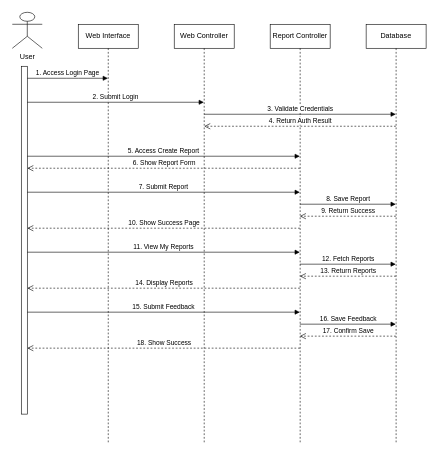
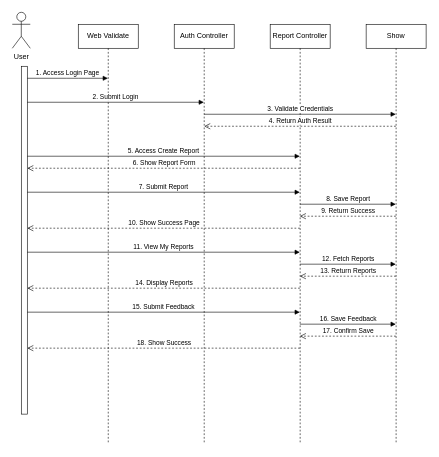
  <mxCell id="0" />
  <mxCell id="1" parent="0" />
- <mxCell id="2" value="User" style="shape=umlActor;verticalLabelPosition=bottom;verticalAlign=top;html=1;" vertex="1" parent="1"><mxGeometry x="20" y="20" width="50" height="60" as="geometry" /></mxCell>
- <mxCell id="3" value="Web Interface" style="shape=umlLifeline;perimeter=lifelinePerimeter;whiteSpace=wrap;html=1;container=1;collapsible=0;recursiveResize=0;outlineConnect=0;" vertex="1" parent="1"><mxGeometry x="130" y="40" width="100" height="700" as="geometry" /></mxCell>
- <mxCell id="4" value="Web Controller" style="shape=umlLifeline;perimeter=lifelinePerimeter;whiteSpace=wrap;html=1;container=1;collapsible=0;recursiveResize=0;outlineConnect=0;" vertex="1" parent="1"><mxGeometry x="290" y="40" width="100" height="700" as="geometry" /></mxCell>
+ <mxCell id="2" value="User" style="shape=umlActor;verticalLabelPosition=bottom;verticalAlign=top;html=1;" vertex="1" parent="1"><mxGeometry x="20" y="20" width="30" height="60" as="geometry" /></mxCell>
+ <mxCell id="3" value="Web Validate" style="shape=umlLifeline;perimeter=lifelinePerimeter;whiteSpace=wrap;html=1;container=1;collapsible=0;recursiveResize=0;outlineConnect=0;" vertex="1" parent="1"><mxGeometry x="130" y="40" width="100" height="700" as="geometry" /></mxCell>
+ <mxCell id="4" value="Auth Controller" style="shape=umlLifeline;perimeter=lifelinePerimeter;whiteSpace=wrap;html=1;container=1;collapsible=0;recursiveResize=0;outlineConnect=0;" vertex="1" parent="1"><mxGeometry x="290" y="40" width="100" height="700" as="geometry" /></mxCell>
  <mxCell id="5" value="Report Controller" style="shape=umlLifeline;perimeter=lifelinePerimeter;whiteSpace=wrap;html=1;container=1;collapsible=0;recursiveResize=0;outlineConnect=0;" vertex="1" parent="1"><mxGeometry x="450" y="40" width="100" height="700" as="geometry" /></mxCell>
- <mxCell id="6" value="Database" style="shape=umlLifeline;perimeter=lifelinePerimeter;whiteSpace=wrap;html=1;container=1;collapsible=0;recursiveResize=0;outlineConnect=0;" vertex="1" parent="1"><mxGeometry x="610" y="40" width="100" height="700" as="geometry" /></mxCell>
+ <mxCell id="6" value="Show" style="shape=umlLifeline;perimeter=lifelinePerimeter;whiteSpace=wrap;html=1;container=1;collapsible=0;recursiveResize=0;outlineConnect=0;" vertex="1" parent="1"><mxGeometry x="610" y="40" width="100" height="700" as="geometry" /></mxCell>
  <mxCell id="7" value="" style="html=1;points=[];perimeter=orthogonalPerimeter;" vertex="1" parent="1"><mxGeometry x="35" y="110" width="10" height="580" as="geometry" /></mxCell>
  <mxCell id="8" value="1. Access Login Page" style="html=1;verticalAlign=bottom;endArrow=block;" edge="1" parent="1" source="7" target="3"><mxGeometry relative="1" as="geometry"><mxPoint x="45" y="130" as="sourcePoint" /><mxPoint x="175" y="130" as="targetPoint" /><Array as="points"><mxPoint x="120" y="130" /></Array></mxGeometry></mxCell>
  <mxCell id="9" value="2. Submit Login" style="html=1;verticalAlign=bottom;endArrow=block;" edge="1" parent="1"><mxGeometry relative="1" as="geometry"><mxPoint x="45" y="170" as="sourcePoint" /><mxPoint x="339.5" y="170" as="targetPoint" /></mxGeometry></mxCell>
  <mxCell id="10" value="3. Validate Credentials" style="html=1;verticalAlign=bottom;endArrow=block;" edge="1" parent="1"><mxGeometry relative="1" as="geometry"><mxPoint x="340" y="190" as="sourcePoint" /><mxPoint x="659.5" y="190" as="targetPoint" /></mxGeometry></mxCell>
  <mxCell id="11" value="4. Return Auth Result" style="html=1;verticalAlign=bottom;endArrow=open;dashed=1;endSize=8;" edge="1" parent="1"><mxGeometry relative="1" as="geometry"><mxPoint x="659.5" y="210" as="sourcePoint" /><mxPoint x="340" y="210" as="targetPoint" /></mxGeometry></mxCell>
  <mxCell id="12" value="5. Access Create Report" style="html=1;verticalAlign=bottom;endArrow=block;" edge="1" parent="1"><mxGeometry relative="1" as="geometry"><mxPoint x="45" y="260" as="sourcePoint" /><mxPoint x="499.5" y="260" as="targetPoint" /></mxGeometry></mxCell>
  <mxCell id="13" value="6. Show Report Form" style="html=1;verticalAlign=bottom;endArrow=open;dashed=1;endSize=8;" edge="1" parent="1"><mxGeometry relative="1" as="geometry"><mxPoint x="499.5" y="280" as="sourcePoint" /><mxPoint x="45" y="280" as="targetPoint" /></mxGeometry></mxCell>
  <mxCell id="14" value="7. Submit Report" style="html=1;verticalAlign=bottom;endArrow=block;" edge="1" parent="1"><mxGeometry relative="1" as="geometry"><mxPoint x="45" y="320" as="sourcePoint" /><mxPoint x="499.5" y="320" as="targetPoint" /></mxGeometry></mxCell>
  <mxCell id="15" value="8. Save Report" style="html=1;verticalAlign=bottom;endArrow=block;" edge="1" parent="1"><mxGeometry relative="1" as="geometry"><mxPoint x="499.5" y="340" as="sourcePoint" /><mxPoint x="659.5" y="340" as="targetPoint" /></mxGeometry></mxCell>
  <mxCell id="16" value="9. Return Success" style="html=1;verticalAlign=bottom;endArrow=open;dashed=1;endSize=8;" edge="1" parent="1"><mxGeometry relative="1" as="geometry"><mxPoint x="659.5" y="360" as="sourcePoint" /><mxPoint x="499.5" y="360" as="targetPoint" /></mxGeometry></mxCell>
  <mxCell id="17" value="10. Show Success Page" style="html=1;verticalAlign=bottom;endArrow=open;dashed=1;endSize=8;" edge="1" parent="1"><mxGeometry relative="1" as="geometry"><mxPoint x="499.5" y="380" as="sourcePoint" /><mxPoint x="45" y="380" as="targetPoint" /></mxGeometry></mxCell>
  <mxCell id="18" value="11. View My Reports" style="html=1;verticalAlign=bottom;endArrow=block;" edge="1" parent="1"><mxGeometry relative="1" as="geometry"><mxPoint x="45" y="420" as="sourcePoint" /><mxPoint x="499.5" y="420" as="targetPoint" /></mxGeometry></mxCell>
  <mxCell id="19" value="12. Fetch Reports" style="html=1;verticalAlign=bottom;endArrow=block;" edge="1" parent="1"><mxGeometry relative="1" as="geometry"><mxPoint x="499.5" y="440" as="sourcePoint" /><mxPoint x="659.5" y="440" as="targetPoint" /></mxGeometry></mxCell>
  <mxCell id="20" value="13. Return Reports" style="html=1;verticalAlign=bottom;endArrow=open;dashed=1;endSize=8;" edge="1" parent="1"><mxGeometry relative="1" as="geometry"><mxPoint x="659.5" y="460" as="sourcePoint" /><mxPoint x="499.5" y="460" as="targetPoint" /></mxGeometry></mxCell>
  <mxCell id="21" value="14. Display Reports" style="html=1;verticalAlign=bottom;endArrow=open;dashed=1;endSize=8;" edge="1" parent="1"><mxGeometry relative="1" as="geometry"><mxPoint x="499.5" y="480" as="sourcePoint" /><mxPoint x="45" y="480" as="targetPoint" /></mxGeometry></mxCell>
  <mxCell id="22" value="15. Submit Feedback" style="html=1;verticalAlign=bottom;endArrow=block;" edge="1" parent="1"><mxGeometry relative="1" as="geometry"><mxPoint x="45" y="520" as="sourcePoint" /><mxPoint x="499.5" y="520" as="targetPoint" /></mxGeometry></mxCell>
  <mxCell id="23" value="16. Save Feedback" style="html=1;verticalAlign=bottom;endArrow=block;" edge="1" parent="1"><mxGeometry relative="1" as="geometry"><mxPoint x="499.5" y="540" as="sourcePoint" /><mxPoint x="659.5" y="540" as="targetPoint" /></mxGeometry></mxCell>
  <mxCell id="24" value="17. Confirm Save" style="html=1;verticalAlign=bottom;endArrow=open;dashed=1;endSize=8;" edge="1" parent="1"><mxGeometry relative="1" as="geometry"><mxPoint x="659.5" y="560" as="sourcePoint" /><mxPoint x="499.5" y="560" as="targetPoint" /></mxGeometry></mxCell>
  <mxCell id="25" value="18. Show Success" style="html=1;verticalAlign=bottom;endArrow=open;dashed=1;endSize=8;" edge="1" parent="1"><mxGeometry relative="1" as="geometry"><mxPoint x="499.5" y="580" as="sourcePoint" /><mxPoint x="45" y="580" as="targetPoint" /></mxGeometry></mxCell>
